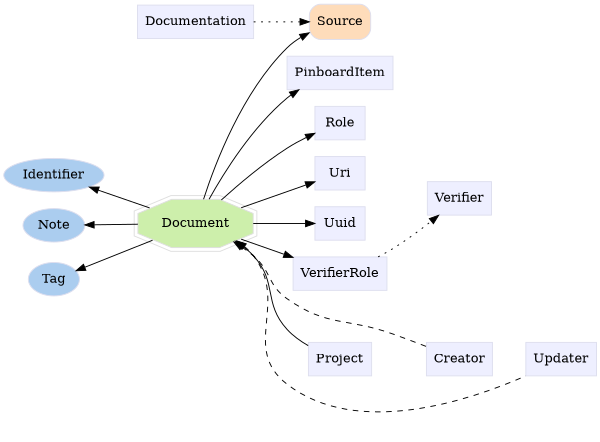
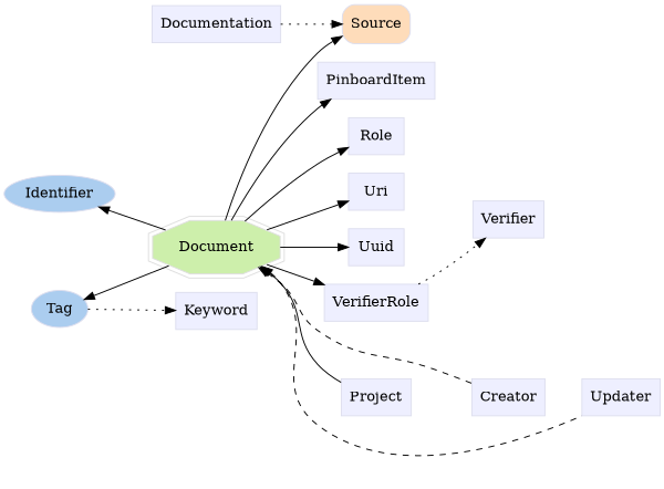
  digraph {
    rankdir=LR
    node [color="#dddeee" fillcolor="#eeefff" group=supporting shape=box style=filled]
    n1 [fillcolor="#abcdef" group=annotator height=0.5 label=Identifier shape=oval width=1.2558]
    n2 [fillcolor="#abcdef" group=annotator height=0.5 label=Tag shape=oval width=0.75]
-   n3 [fillcolor="#abcdef" group=annotator height=0.5 label=Note shape=oval width=0.80088]
    n4 [fillcolor="#fedcba" group=core height=0.51389 label=Source shape=Mrecord width=0.75]
    n5 [color="#dedede" fillcolor="#cdefab" group=target height=0.61111 label=Document shape=doubleoctagon width=1.6089]
    n6 [height=0.5 label=Documentation width=1.3889]
+   n7 [height=0.5 label=Keyword width=0.92014]
    n8 [height=0.5 label=PinboardItem width=1.2535]
    n9 [height=0.5 label=Role width=0.75]
    n10 [height=0.5 label=Uri width=0.75]
    n11 [height=0.5 label=Uuid width=0.75]
    n12 [height=0.5 label=VerifierRole width=1.1493]
    n13 [height=0.5 label=Verifier width=0.79514]
    n14 [height=0.5 label=Creator width=0.78472]
    n15 [height=0.5 label=Project width=0.75347]
    n16 [height=0.5 label=Updater width=0.82639]
    subgraph sub_1 {
      rank=min
      n1
      n2
-     n3
    }
    subgraph sub_2 {
      n4
    }
    subgraph sub_3 {
      n5
      n6
+     n7
      n8
      n9
      n10
      n11
      n12
      n13
      n14
      n15
      n16
    }
+   n2 -> n7 [style=dotted]
    n5 -> n1
    n5 -> n2
-   n5 -> n3
    n5 -> n4
    n5 -> n8
    n5 -> n9
    n5 -> n10
    n5 -> n11
    n5 -> n12
    n5 -> n14 [dir=back style=dashed]
    n5 -> n15 [dir=back style=solid]
    n5 -> n16 [dir=back style=dashed]
    n6 -> n4 [style=dotted]
    n9 -> n13 [style=invis]
    n12 -> n13 [style=dotted]
    n14 -> n16 [style=invis]
    n15 -> n14 [style=invis]
  }
